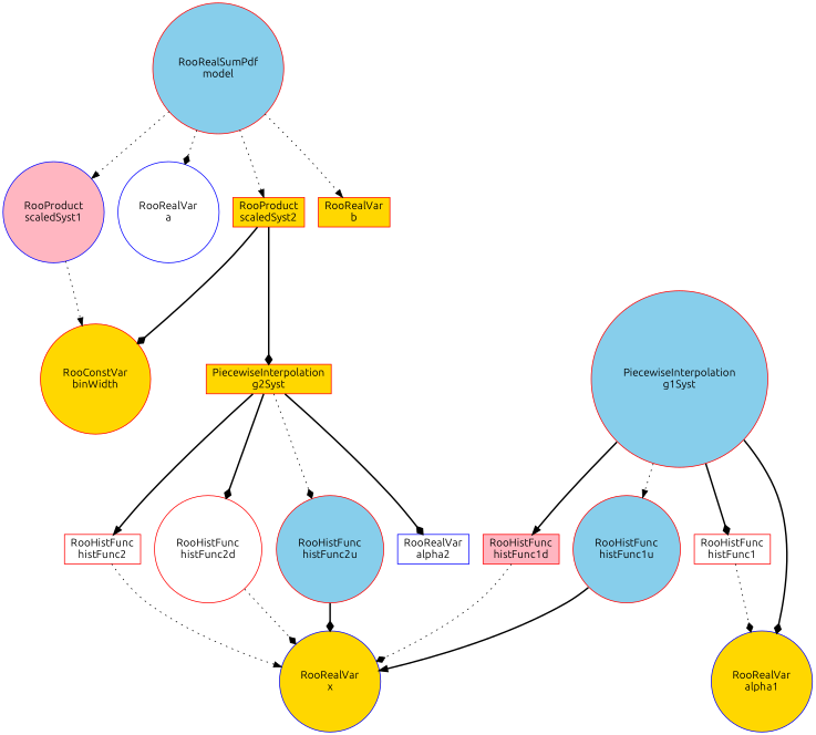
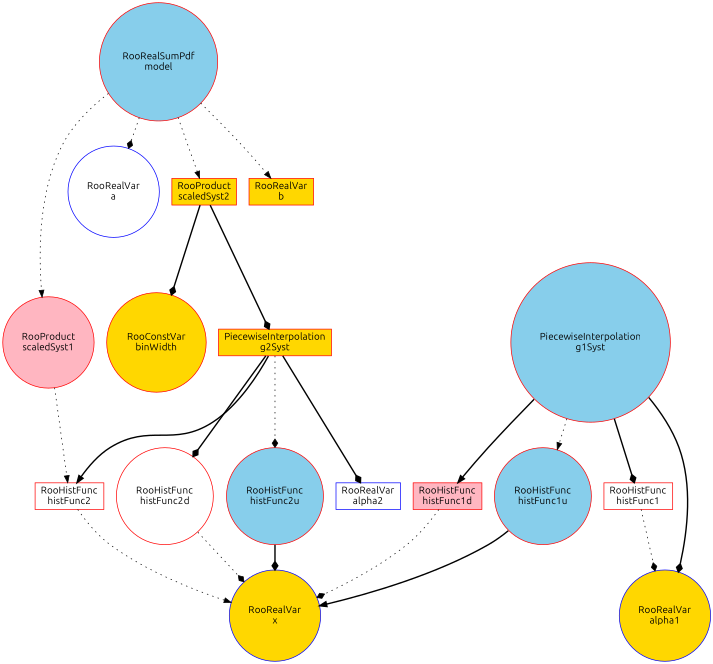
  digraph {
    fontname=Ubuntu
    node [color=red fillcolor=gold fontname=Ubuntu shape=circle style=filled]
    edge [arrowhead=diamond fontname=Ubuntu style=dotted]
    n1 [fillcolor=skyblue label="RooRealSumPdf\nmodel"]
-   n2 [color=blue fillcolor=lightpink label="RooProduct\nscaledSyst1"]
+   n2 [fillcolor=lightpink label="RooProduct\nscaledSyst1"]
    n3 [color=blue fillcolor=white label="RooRealVar\na"]
    n4 [label="RooProduct\nscaledSyst2" shape=box]
    n5 [label="RooRealVar\nb" shape=box]
    n6 [label="RooConstVar\nbinWidth"]
    n7 [label="PiecewiseInterpolation\ng2Syst" shape=box]
    n8 [fillcolor=skyblue label="PiecewiseInterpolation\ng1Syst"]
    n9 [fillcolor=white label="RooHistFunc\nhistFunc1" shape=box]
    n10 [fillcolor=lightpink label="RooHistFunc\nhistFunc1d" shape=box]
    n11 [fillcolor=skyblue label="RooHistFunc\nhistFunc1u"]
    n12 [color=blue label="RooRealVar\nalpha1"]
    n13 [color=blue label="RooRealVar\nx"]
    n14 [fillcolor=white label="RooHistFunc\nhistFunc2" shape=box]
    n15 [fillcolor=white label="RooHistFunc\nhistFunc2d"]
    n16 [fillcolor=skyblue label="RooHistFunc\nhistFunc2u"]
    n17 [color=blue fillcolor=white label="RooRealVar\nalpha2" shape=box]
    n1 -> n2 [arrowhead=normal]
    n1 -> n3
    n1 -> n4 [arrowhead=normal]
    n1 -> n5 [arrowhead=normal]
-   n2 -> n6 [arrowhead=normal]
+   n2 -> n14 [arrowhead=normal]
    n4 -> n6 [style=bold]
    n4 -> n7 [style=bold]
    n7 -> n14 [arrowhead=normal style=bold]
    n7 -> n15 [style=bold]
    n7 -> n16
    n7 -> n17 [style=bold]
    n8 -> n9 [style=bold]
    n8 -> n10 [arrowhead=normal style=bold]
    n8 -> n11 [arrowhead=normal]
    n8 -> n12 [style=bold]
    n9 -> n12
    n10 -> n13
    n11 -> n13 [arrowhead=normal style=bold]
    n14 -> n13 [arrowhead=normal]
    n15 -> n13
    n16 -> n13 [style=bold]
  }
